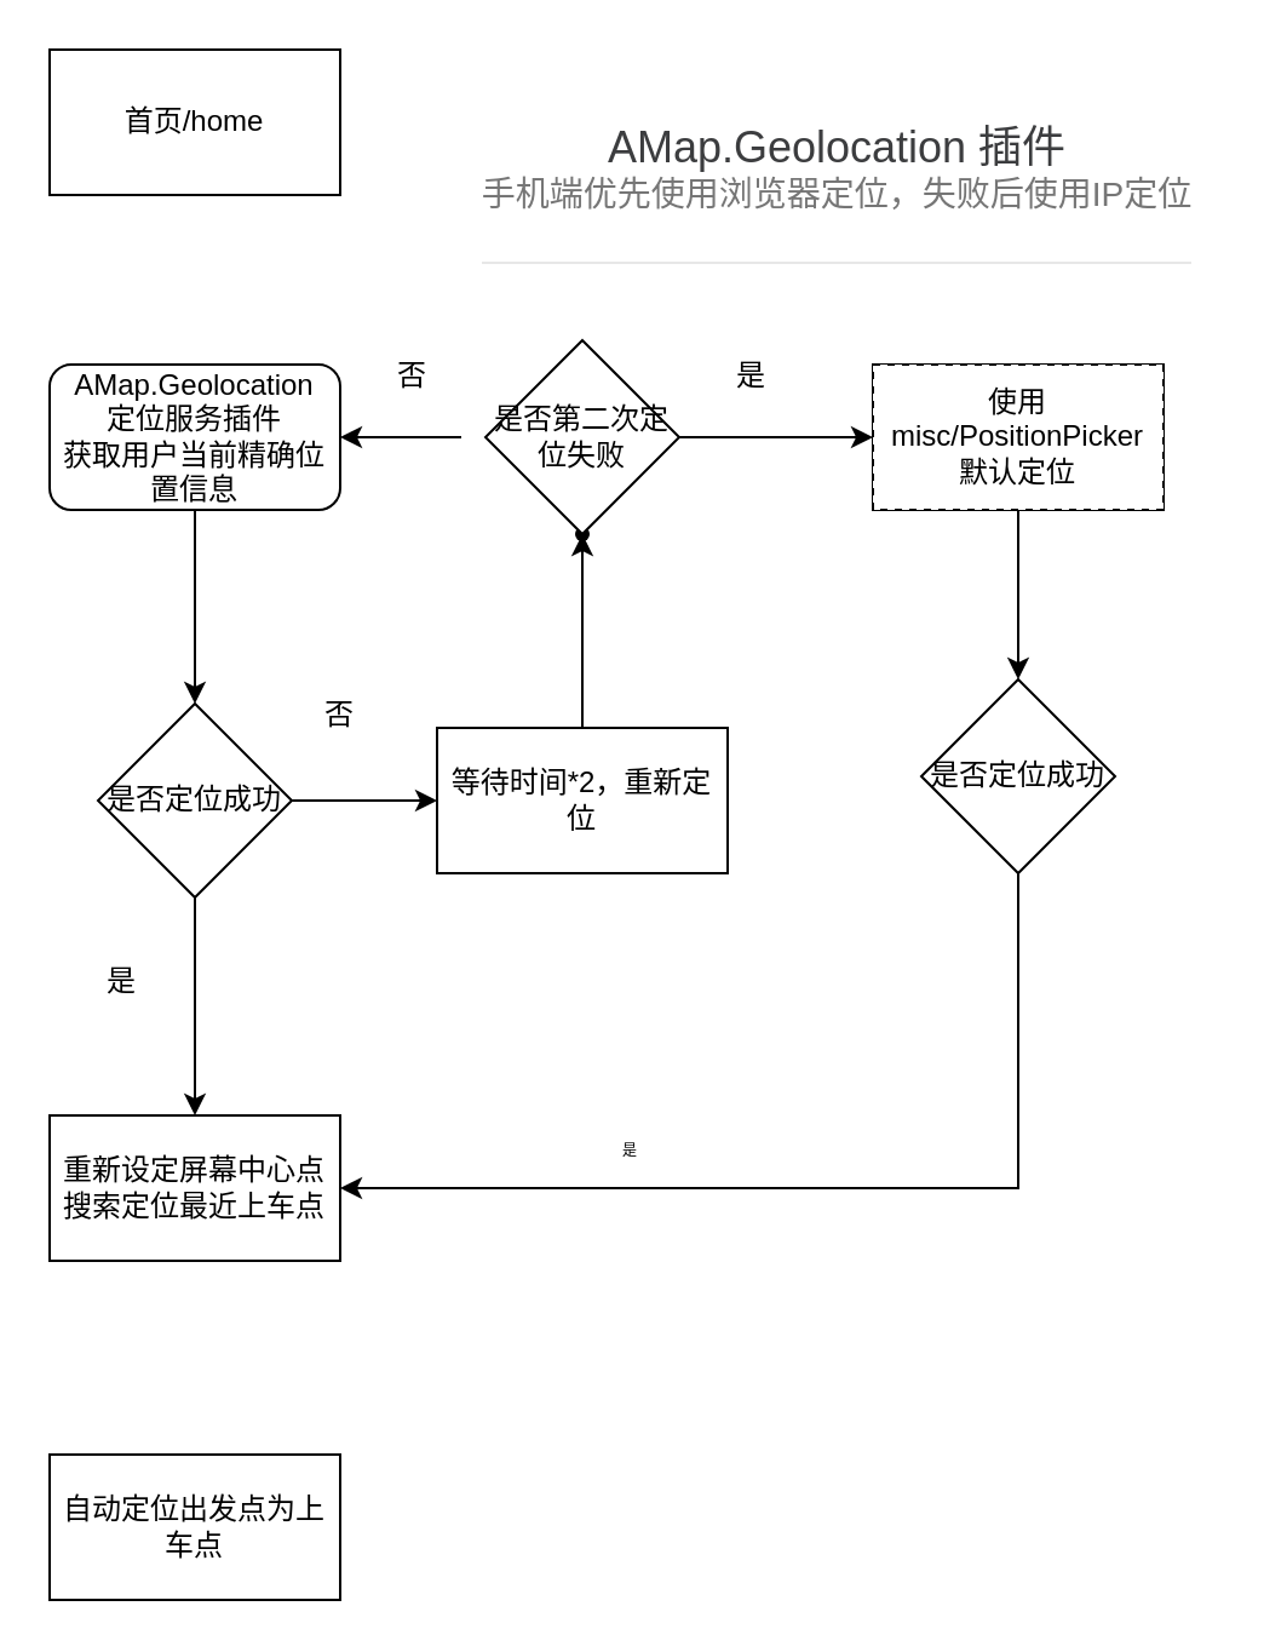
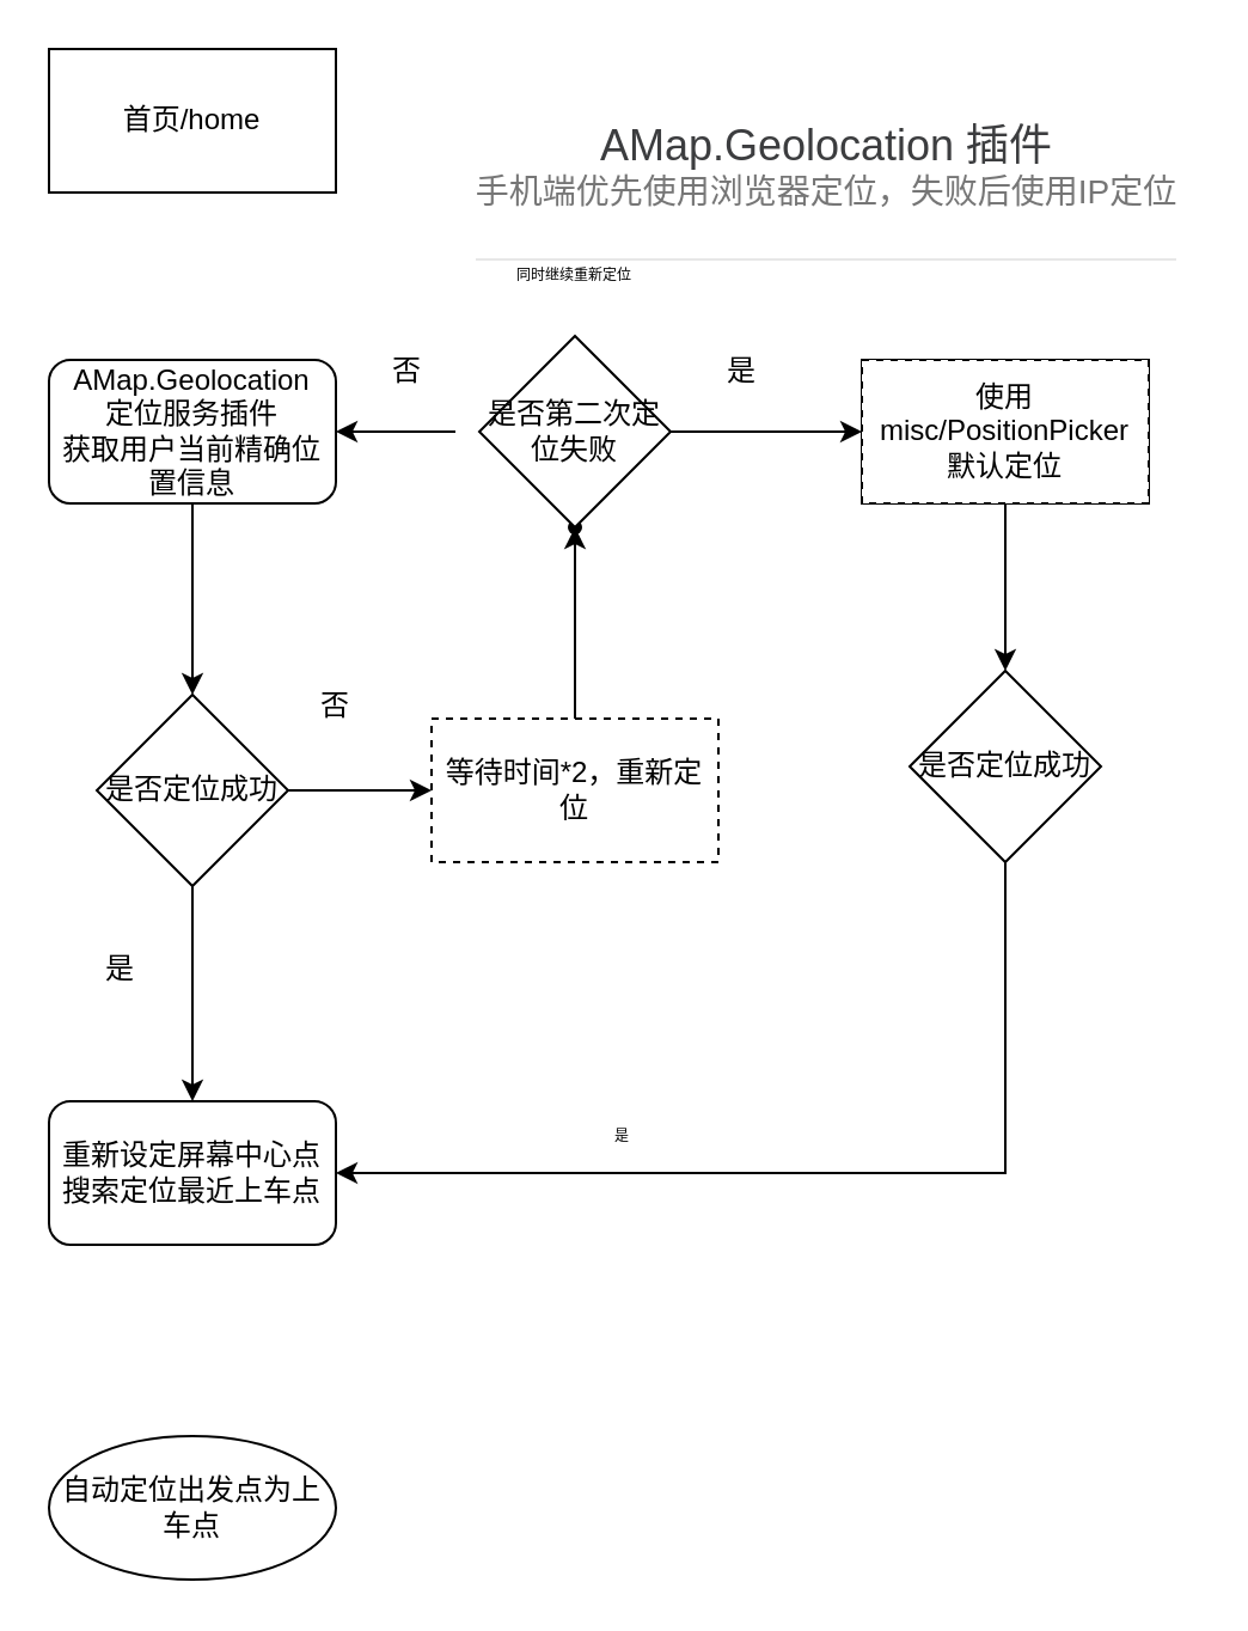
  <mxCell id="0" />
  <mxCell id="1" parent="0" />
  <mxCell id="2" value="首页/home" style="rounded=0;whiteSpace=wrap;html=1;" vertex="1" parent="1"><mxGeometry x="20" y="20" width="120" height="60" as="geometry" /></mxCell>
  <mxCell id="3" value="" style="edgeStyle=orthogonalEdgeStyle;rounded=0;orthogonalLoop=1;jettySize=auto;html=1;" edge="1" parent="1" source="4" target="7"><mxGeometry relative="1" as="geometry" /></mxCell>
  <mxCell id="4" value="AMap.Geolocation&lt;br&gt;定位服务插件&lt;br&gt;获取用户当前精确位置信息" style="whiteSpace=wrap;html=1;rounded=1;" vertex="1" parent="1"><mxGeometry x="20" y="150" width="120" height="60" as="geometry" /></mxCell>
  <mxCell id="5" value="" style="edgeStyle=orthogonalEdgeStyle;rounded=0;orthogonalLoop=1;jettySize=auto;html=1;" edge="1" parent="1" source="7" target="8"><mxGeometry relative="1" as="geometry" /></mxCell>
  <mxCell id="6" value="" style="edgeStyle=orthogonalEdgeStyle;rounded=0;orthogonalLoop=1;jettySize=auto;html=1;" edge="1" parent="1" source="7" target="12"><mxGeometry relative="1" as="geometry" /></mxCell>
  <mxCell id="7" value="是否定位成功" style="rhombus;whiteSpace=wrap;html=1;rounded=0;" vertex="1" parent="1"><mxGeometry x="40" y="290" width="80" height="80" as="geometry" /></mxCell>
- <mxCell id="8" value="重新设定屏幕中心点搜索定位最近上车点" style="whiteSpace=wrap;html=1;rounded=0;" vertex="1" parent="1"><mxGeometry x="20" y="460" width="120" height="60" as="geometry" /></mxCell>
+ <mxCell id="8" value="重新设定屏幕中心点搜索定位最近上车点" style="whiteSpace=wrap;html=1;rounded=1;" vertex="1" parent="1"><mxGeometry x="20" y="460" width="120" height="60" as="geometry" /></mxCell>
  <mxCell id="9" value="是" style="text;html=1;strokeColor=none;fillColor=none;align=center;verticalAlign=middle;whiteSpace=wrap;rounded=0;" vertex="1" parent="1"><mxGeometry x="20" y="390" width="60" height="30" as="geometry" /></mxCell>
- <mxCell id="10" value="自动定位出发点为上车点" style="whiteSpace=wrap;html=1;rounded=0;" vertex="1" parent="1"><mxGeometry x="20" y="600" width="120" height="60" as="geometry" /></mxCell>
+ <mxCell id="10" value="自动定位出发点为上车点" style="ellipse;whiteSpace=wrap;html=1;" vertex="1" parent="1"><mxGeometry x="20" y="600" width="120" height="60" as="geometry" /></mxCell>
  <mxCell id="11" value="" style="edgeStyle=orthogonalEdgeStyle;rounded=0;orthogonalLoop=1;jettySize=auto;html=1;" edge="1" parent="1" source="12" target="15"><mxGeometry relative="1" as="geometry" /></mxCell>
- <mxCell id="12" value="等待时间*2，重新定位" style="whiteSpace=wrap;html=1;rounded=0;" vertex="1" parent="1"><mxGeometry x="180" y="300" width="120" height="60" as="geometry" /></mxCell>
+ <mxCell id="12" value="等待时间*2，重新定位" style="whiteSpace=wrap;html=1;rounded=0;dashed=1;" vertex="1" parent="1"><mxGeometry x="180" y="300" width="120" height="60" as="geometry" /></mxCell>
  <mxCell id="13" value="否" style="text;html=1;strokeColor=none;fillColor=none;align=center;verticalAlign=middle;whiteSpace=wrap;rounded=0;" vertex="1" parent="1"><mxGeometry x="110" y="280" width="60" height="30" as="geometry" /></mxCell>
  <mxCell id="14" value="" style="endArrow=classic;html=1;rounded=0;entryX=1;entryY=0.5;entryDx=0;entryDy=0;" edge="1" parent="1" target="4"><mxGeometry width="50" height="50" relative="1" as="geometry"><mxPoint x="190" y="180" as="sourcePoint" /><mxPoint x="140" y="179.5" as="targetPoint" /></mxGeometry></mxCell>
  <mxCell id="15" value="" style="shape=waypoint;sketch=0;size=6;pointerEvents=1;points=[];fillColor=default;resizable=0;rotatable=0;perimeter=centerPerimeter;snapToPoint=1;rounded=0;" vertex="1" parent="1"><mxGeometry x="220" y="200" width="40" height="40" as="geometry" /></mxCell>
  <mxCell id="16" value="" style="edgeStyle=orthogonalEdgeStyle;rounded=0;orthogonalLoop=1;jettySize=auto;html=1;" edge="1" parent="1" source="17" target="19"><mxGeometry relative="1" as="geometry" /></mxCell>
  <mxCell id="17" value="是否第二次定位失败" style="rhombus;whiteSpace=wrap;html=1;" vertex="1" parent="1"><mxGeometry x="200" y="140" width="80" height="80" as="geometry" /></mxCell>
  <mxCell id="18" value="否" style="text;html=1;strokeColor=none;fillColor=none;align=center;verticalAlign=middle;whiteSpace=wrap;rounded=0;" vertex="1" parent="1"><mxGeometry x="140" y="140" width="60" height="30" as="geometry" /></mxCell>
  <mxCell id="19" value="使用" style="rounded=0;whiteSpace=wrap;html=1;" vertex="1" parent="1"><mxGeometry x="360" y="150" width="120" height="60" as="geometry" /></mxCell>
  <mxCell id="20" value="是" style="text;html=1;strokeColor=none;fillColor=none;align=center;verticalAlign=middle;whiteSpace=wrap;rounded=0;" vertex="1" parent="1"><mxGeometry x="280" y="140" width="60" height="30" as="geometry" /></mxCell>
  <mxCell id="21" value="" style="edgeStyle=orthogonalEdgeStyle;rounded=0;orthogonalLoop=1;jettySize=auto;html=1;fontSize=6;" edge="1" parent="1" source="22" target="26"><mxGeometry relative="1" as="geometry" /></mxCell>
  <mxCell id="22" value="使用misc/PositionPicker&lt;br&gt;默认定位" style="rounded=0;whiteSpace=wrap;html=1;dashed=1;" vertex="1" parent="1"><mxGeometry x="360" y="150" width="120" height="60" as="geometry" /></mxCell>
  <mxCell id="23" value="&lt;p style=&quot;box-sizing: border-box ; margin: 0px 0px 20px ; font-weight: 400 ; color: rgb(60 , 61 , 63) ; line-height: 1 ; padding: 30px 0px 20px ; border-width: 0px 0px 1px ; border-bottom-style: solid ; border-bottom-color: rgb(231 , 231 , 231) ; background-color: rgb(255 , 255 , 255) ; font-size: 18px&quot;&gt;AMap.Geolocation 插件&lt;br&gt;&lt;span style=&quot;color: rgb(118 , 118 , 118) ; background-color: rgb(255 , 255 , 255) ; font-size: 14px&quot;&gt;手机端优先使用浏览器定位，失败后使用IP定位&lt;/span&gt;&lt;/p&gt;" style="text;html=1;align=center;verticalAlign=middle;resizable=0;points=[];autosize=1;strokeColor=none;fillColor=none;" vertex="1" parent="1"><mxGeometry x="190" y="20" width="310" height="110" as="geometry" /></mxCell>
+ <mxCell id="24" value="同时继续重新定位" style="text;html=1;strokeColor=none;fillColor=none;align=center;verticalAlign=middle;whiteSpace=wrap;rounded=0;fontSize=6;" vertex="1" parent="1"><mxGeometry x="210" y="100" width="60" height="30" as="geometry" /></mxCell>
  <mxCell id="25" style="edgeStyle=orthogonalEdgeStyle;rounded=0;orthogonalLoop=1;jettySize=auto;html=1;exitX=0.5;exitY=1;exitDx=0;exitDy=0;entryX=1;entryY=0.5;entryDx=0;entryDy=0;fontSize=6;" edge="1" parent="1" source="26" target="8"><mxGeometry relative="1" as="geometry" /></mxCell>
  <mxCell id="26" value="是否定位成功" style="rhombus;whiteSpace=wrap;html=1;rounded=0;" vertex="1" parent="1"><mxGeometry x="380" y="280" width="80" height="80" as="geometry" /></mxCell>
  <mxCell id="27" value="是" style="text;html=1;strokeColor=none;fillColor=none;align=center;verticalAlign=middle;whiteSpace=wrap;rounded=0;fontSize=6;" vertex="1" parent="1"><mxGeometry x="230" y="460" width="60" height="30" as="geometry" /></mxCell>
